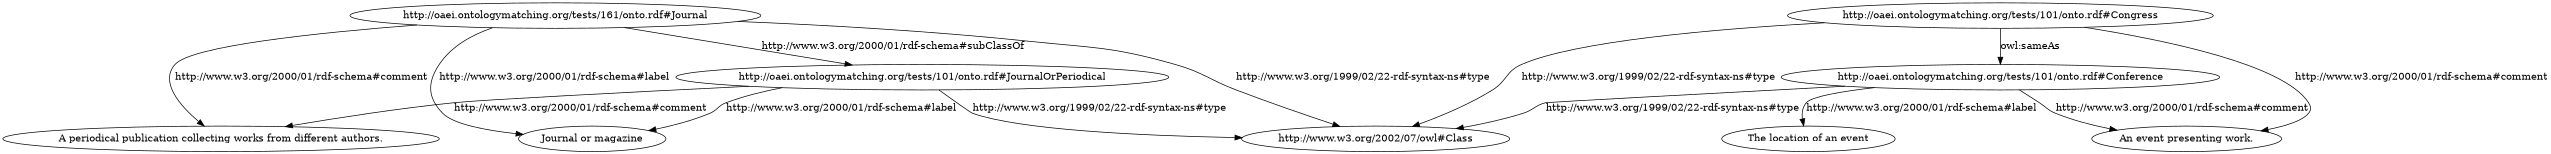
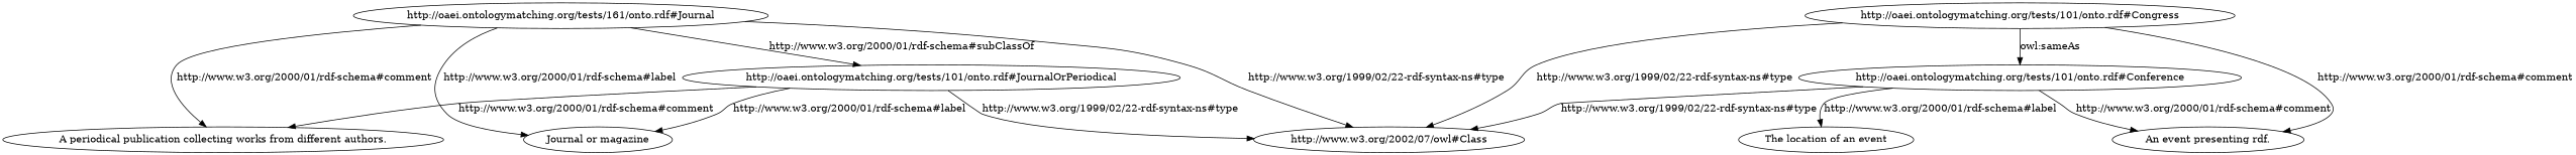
  digraph {
    n1 [label="A periodical publication collecting works from different authors."]
-   n2 [label="An event presenting work."]
+   n2 [label="An event presenting rdf."]
    n3 [label="Journal or magazine"]
    n4 [label="The location of an event"]
    n5 [label="http://oaei.ontologymatching.org/tests/101/onto.rdf#Conference"]
    n6 [label="http://www.w3.org/2002/07/owl#Class"]
    n7 [label="http://oaei.ontologymatching.org/tests/101/onto.rdf#Congress"]
    n8 [label="http://oaei.ontologymatching.org/tests/161/onto.rdf#Journal"]
    n9 [label="http://oaei.ontologymatching.org/tests/101/onto.rdf#JournalOrPeriodical"]
    n5 -> n2 [label="http://www.w3.org/2000/01/rdf-schema#comment"]
    n5 -> n4 [label="http://www.w3.org/2000/01/rdf-schema#label"]
    n5 -> n6 [label="http://www.w3.org/1999/02/22-rdf-syntax-ns#type"]
    n7 -> n2 [label="http://www.w3.org/2000/01/rdf-schema#comment"]
    n7 -> n5 [label="owl:sameAs"]
    n7 -> n6 [label="http://www.w3.org/1999/02/22-rdf-syntax-ns#type"]
    n8 -> n1 [label="http://www.w3.org/2000/01/rdf-schema#comment"]
    n8 -> n3 [label="http://www.w3.org/2000/01/rdf-schema#label"]
    n8 -> n6 [label="http://www.w3.org/1999/02/22-rdf-syntax-ns#type"]
    n8 -> n9 [label="http://www.w3.org/2000/01/rdf-schema#subClassOf"]
    n9 -> n1 [label="http://www.w3.org/2000/01/rdf-schema#comment"]
    n9 -> n3 [label="http://www.w3.org/2000/01/rdf-schema#label"]
    n9 -> n6 [label="http://www.w3.org/1999/02/22-rdf-syntax-ns#type"]
  }
